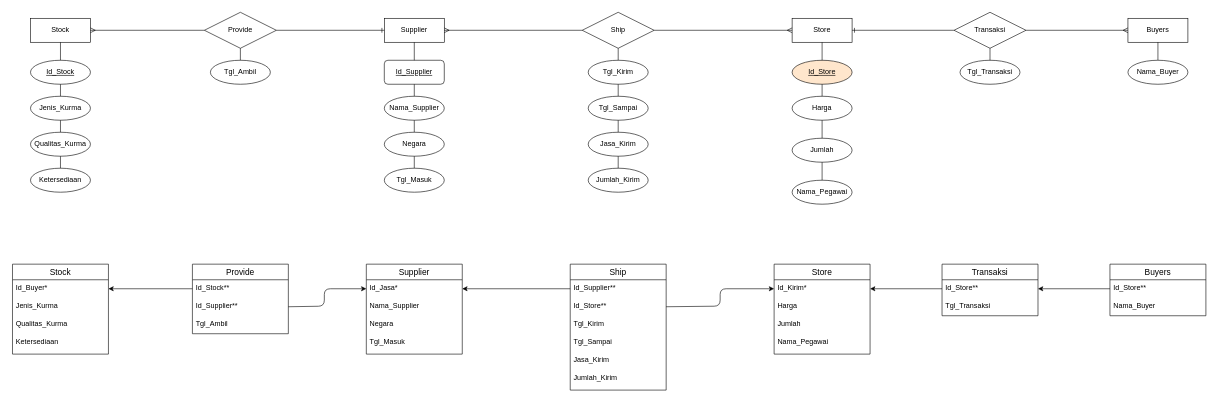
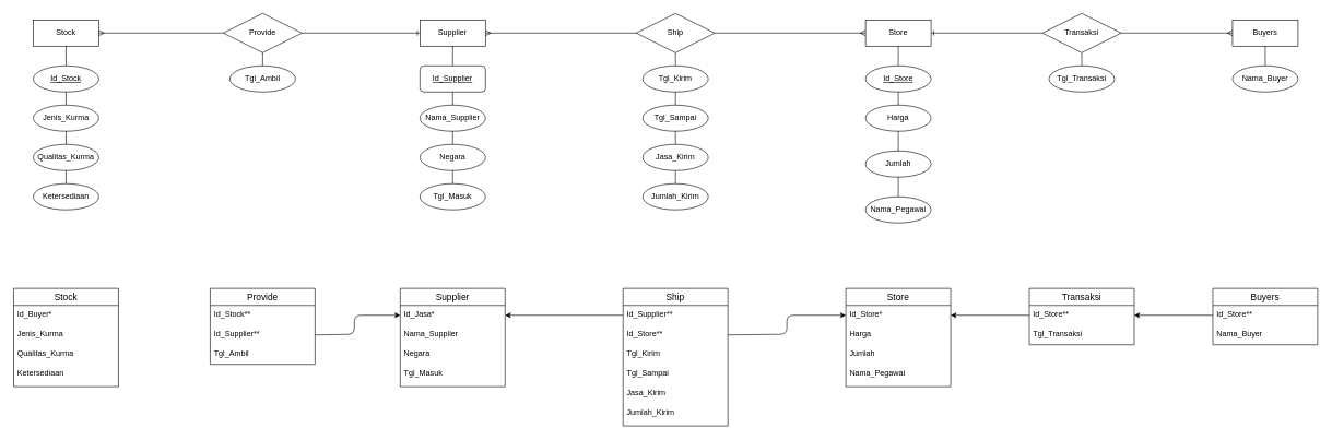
  <mxCell id="0" />
  <mxCell id="1" parent="0" />
  <mxCell id="2" value="Supplier" style="whiteSpace=wrap;html=1;align=center;" vertex="1" parent="1"><mxGeometry x="640" y="30" width="100" height="40" as="geometry" /></mxCell>
  <mxCell id="3" value="Stock" style="whiteSpace=wrap;html=1;align=center;" vertex="1" parent="1"><mxGeometry x="50" y="30" width="100" height="40" as="geometry" /></mxCell>
  <mxCell id="4" value="Store" style="whiteSpace=wrap;html=1;align=center;" vertex="1" parent="1"><mxGeometry x="1320" y="30" width="100" height="40" as="geometry" /></mxCell>
  <mxCell id="5" value="Id_Supplier" style="whiteSpace=wrap;html=1;align=center;fontStyle=4;rounded=1;" vertex="1" parent="1"><mxGeometry x="640" y="100" width="100" height="40" as="geometry" /></mxCell>
- <mxCell id="6" value="Id_Store" style="ellipse;whiteSpace=wrap;html=1;align=center;fontStyle=4;fillColor=#ffe6cc;" vertex="1" parent="1"><mxGeometry x="1320" y="100" width="100" height="40" as="geometry" /></mxCell>
+ <mxCell id="6" value="Id_Store" style="ellipse;whiteSpace=wrap;html=1;align=center;fontStyle=4;" vertex="1" parent="1"><mxGeometry x="1320" y="100" width="100" height="40" as="geometry" /></mxCell>
  <mxCell id="7" value="Id_Stock" style="ellipse;whiteSpace=wrap;html=1;align=center;fontStyle=4;" vertex="1" parent="1"><mxGeometry x="50" y="100" width="100" height="40" as="geometry" /></mxCell>
  <mxCell id="8" value="Ship" style="shape=rhombus;perimeter=rhombusPerimeter;whiteSpace=wrap;html=1;align=center;" vertex="1" parent="1"><mxGeometry x="970" y="20" width="120" height="60" as="geometry" /></mxCell>
  <mxCell id="9" value="Nama_Supplier" style="ellipse;whiteSpace=wrap;html=1;align=center;" vertex="1" parent="1"><mxGeometry x="640" y="160" width="100" height="40" as="geometry" /></mxCell>
  <mxCell id="10" value="Negara" style="ellipse;whiteSpace=wrap;html=1;align=center;" vertex="1" parent="1"><mxGeometry x="640" y="220" width="100" height="40" as="geometry" /></mxCell>
  <mxCell id="11" value="Tgl_Masuk" style="ellipse;whiteSpace=wrap;html=1;align=center;" vertex="1" parent="1"><mxGeometry x="640" y="280" width="100" height="40" as="geometry" /></mxCell>
  <mxCell id="12" value="Jenis_Kurma" style="ellipse;whiteSpace=wrap;html=1;align=center;" vertex="1" parent="1"><mxGeometry x="50" y="160" width="100" height="40" as="geometry" /></mxCell>
  <mxCell id="13" value="Tgl_Kirim" style="ellipse;whiteSpace=wrap;html=1;align=center;" vertex="1" parent="1"><mxGeometry x="980" y="100" width="100" height="40" as="geometry" /></mxCell>
  <mxCell id="14" value="Tgl_Sampai" style="ellipse;whiteSpace=wrap;html=1;align=center;" vertex="1" parent="1"><mxGeometry x="980" y="160" width="100" height="40" as="geometry" /></mxCell>
  <mxCell id="15" value="Jasa_Kirim" style="ellipse;whiteSpace=wrap;html=1;align=center;" vertex="1" parent="1"><mxGeometry x="980" y="220" width="100" height="40" as="geometry" /></mxCell>
  <mxCell id="16" value="Jumlah_Kirim" style="ellipse;whiteSpace=wrap;html=1;align=center;" vertex="1" parent="1"><mxGeometry x="980" y="280" width="100" height="40" as="geometry" /></mxCell>
  <mxCell id="17" value="Qualitas_Kurma" style="ellipse;whiteSpace=wrap;html=1;align=center;" vertex="1" parent="1"><mxGeometry x="50" y="220" width="100" height="40" as="geometry" /></mxCell>
  <mxCell id="18" value="Ketersediaan" style="ellipse;whiteSpace=wrap;html=1;align=center;" vertex="1" parent="1"><mxGeometry x="50" y="280" width="100" height="40" as="geometry" /></mxCell>
  <mxCell id="19" value="Harga" style="ellipse;whiteSpace=wrap;html=1;align=center;" vertex="1" parent="1"><mxGeometry x="1320" y="160" width="100" height="40" as="geometry" /></mxCell>
  <mxCell id="20" value="Jumlah" style="ellipse;whiteSpace=wrap;html=1;align=center;" vertex="1" parent="1"><mxGeometry x="1320" y="230" width="100" height="40" as="geometry" /></mxCell>
  <mxCell id="21" value="Nama_Pegawai" style="ellipse;whiteSpace=wrap;html=1;align=center;" vertex="1" parent="1"><mxGeometry x="1320" y="300" width="100" height="40" as="geometry" /></mxCell>
  <mxCell id="22" value="Buyers" style="whiteSpace=wrap;html=1;align=center;" vertex="1" parent="1"><mxGeometry x="1880" y="30" width="100" height="40" as="geometry" /></mxCell>
  <mxCell id="23" value="" style="endArrow=none;html=1;rounded=0;exitX=0.5;exitY=0;exitDx=0;exitDy=0;entryX=0.5;entryY=1;entryDx=0;entryDy=0;" edge="1" parent="1" source="5" target="2"><mxGeometry relative="1" as="geometry"><mxPoint x="920" y="150" as="sourcePoint" /><mxPoint x="1080" y="150" as="targetPoint" /></mxGeometry></mxCell>
  <mxCell id="24" value="" style="endArrow=none;html=1;rounded=0;exitX=0.5;exitY=1;exitDx=0;exitDy=0;entryX=0.5;entryY=0;entryDx=0;entryDy=0;" edge="1" parent="1" source="5" target="9"><mxGeometry relative="1" as="geometry"><mxPoint x="920" y="150" as="sourcePoint" /><mxPoint x="1080" y="150" as="targetPoint" /></mxGeometry></mxCell>
  <mxCell id="25" value="" style="endArrow=none;html=1;rounded=0;exitX=0.5;exitY=1;exitDx=0;exitDy=0;entryX=0.5;entryY=0;entryDx=0;entryDy=0;" edge="1" parent="1" source="9" target="10"><mxGeometry relative="1" as="geometry"><mxPoint x="700" y="150" as="sourcePoint" /><mxPoint x="700" y="170" as="targetPoint" /></mxGeometry></mxCell>
  <mxCell id="26" value="" style="endArrow=none;html=1;rounded=0;exitX=0.5;exitY=1;exitDx=0;exitDy=0;entryX=0.5;entryY=0;entryDx=0;entryDy=0;" edge="1" parent="1" source="10" target="11"><mxGeometry relative="1" as="geometry"><mxPoint x="920" y="220" as="sourcePoint" /><mxPoint x="1080" y="220" as="targetPoint" /></mxGeometry></mxCell>
  <mxCell id="27" value="" style="endArrow=none;html=1;rounded=0;exitX=0.5;exitY=1;exitDx=0;exitDy=0;entryX=0.5;entryY=0;entryDx=0;entryDy=0;" edge="1" parent="1" source="8" target="13"><mxGeometry relative="1" as="geometry"><mxPoint x="1180" y="90" as="sourcePoint" /><mxPoint x="1340" y="90" as="targetPoint" /></mxGeometry></mxCell>
  <mxCell id="28" value="" style="endArrow=none;html=1;rounded=0;entryX=0.5;entryY=0;entryDx=0;entryDy=0;" edge="1" parent="1" target="14"><mxGeometry relative="1" as="geometry"><mxPoint x="1030" y="140" as="sourcePoint" /><mxPoint x="1040" y="110" as="targetPoint" /></mxGeometry></mxCell>
  <mxCell id="29" value="" style="endArrow=none;html=1;rounded=0;exitX=0.5;exitY=1;exitDx=0;exitDy=0;entryX=0.5;entryY=0;entryDx=0;entryDy=0;" edge="1" parent="1" source="14" target="15"><mxGeometry relative="1" as="geometry"><mxPoint x="1050" y="100" as="sourcePoint" /><mxPoint x="1050" y="120" as="targetPoint" /></mxGeometry></mxCell>
  <mxCell id="30" value="" style="endArrow=none;html=1;rounded=0;exitX=0.5;exitY=1;exitDx=0;exitDy=0;entryX=0.5;entryY=0;entryDx=0;entryDy=0;" edge="1" parent="1" source="3" target="7"><mxGeometry relative="1" as="geometry"><mxPoint x="150" y="90" as="sourcePoint" /><mxPoint x="310" y="90" as="targetPoint" /></mxGeometry></mxCell>
  <mxCell id="31" value="" style="endArrow=none;html=1;rounded=0;exitX=0.5;exitY=1;exitDx=0;exitDy=0;entryX=0.5;entryY=0;entryDx=0;entryDy=0;" edge="1" parent="1" source="7" target="12"><mxGeometry relative="1" as="geometry"><mxPoint x="110" y="80" as="sourcePoint" /><mxPoint x="110" y="100" as="targetPoint" /></mxGeometry></mxCell>
  <mxCell id="32" value="" style="endArrow=none;html=1;rounded=0;exitX=0.5;exitY=1;exitDx=0;exitDy=0;entryX=0.5;entryY=0;entryDx=0;entryDy=0;" edge="1" parent="1" source="12" target="17"><mxGeometry relative="1" as="geometry"><mxPoint x="110" y="140" as="sourcePoint" /><mxPoint x="110" y="170" as="targetPoint" /></mxGeometry></mxCell>
  <mxCell id="33" value="" style="endArrow=none;html=1;rounded=0;entryX=0.5;entryY=0;entryDx=0;entryDy=0;" edge="1" parent="1" target="18"><mxGeometry relative="1" as="geometry"><mxPoint x="100" y="260" as="sourcePoint" /><mxPoint x="120" y="180" as="targetPoint" /></mxGeometry></mxCell>
  <mxCell id="34" value="" style="endArrow=none;html=1;rounded=0;exitX=0.5;exitY=1;exitDx=0;exitDy=0;entryX=0.5;entryY=0;entryDx=0;entryDy=0;" edge="1" parent="1" source="4" target="6"><mxGeometry relative="1" as="geometry"><mxPoint x="1440" y="150" as="sourcePoint" /><mxPoint x="1600" y="150" as="targetPoint" /></mxGeometry></mxCell>
  <mxCell id="35" value="" style="endArrow=none;html=1;rounded=0;entryX=0.5;entryY=0;entryDx=0;entryDy=0;" edge="1" parent="1" target="19"><mxGeometry relative="1" as="geometry"><mxPoint x="1370" y="140" as="sourcePoint" /><mxPoint x="1380" y="110" as="targetPoint" /></mxGeometry></mxCell>
  <mxCell id="36" value="" style="endArrow=none;html=1;rounded=0;exitX=0.5;exitY=1;exitDx=0;exitDy=0;entryX=0.5;entryY=0;entryDx=0;entryDy=0;" edge="1" parent="1" source="19" target="20"><mxGeometry relative="1" as="geometry"><mxPoint x="1390" y="90" as="sourcePoint" /><mxPoint x="1390" y="120" as="targetPoint" /></mxGeometry></mxCell>
  <mxCell id="37" value="" style="endArrow=none;html=1;rounded=0;entryX=0.5;entryY=0;entryDx=0;entryDy=0;exitX=0.5;exitY=1;exitDx=0;exitDy=0;" edge="1" parent="1" source="20" target="21"><mxGeometry relative="1" as="geometry"><mxPoint x="1280" y="110" as="sourcePoint" /><mxPoint x="1280" y="140" as="targetPoint" /></mxGeometry></mxCell>
  <mxCell id="38" value="" style="endArrow=none;html=1;rounded=0;exitX=0.5;exitY=0;exitDx=0;exitDy=0;entryX=0.5;entryY=1;entryDx=0;entryDy=0;" edge="1" parent="1" source="39" target="22"><mxGeometry relative="1" as="geometry"><mxPoint x="1930" y="90" as="sourcePoint" /><mxPoint x="2060" y="60" as="targetPoint" /></mxGeometry></mxCell>
  <mxCell id="39" value="Nama_Buyer" style="ellipse;whiteSpace=wrap;html=1;align=center;" vertex="1" parent="1"><mxGeometry x="1880" y="100" width="100" height="40" as="geometry" /></mxCell>
  <mxCell id="40" value="" style="endArrow=none;html=1;rounded=0;exitX=0.5;exitY=0;exitDx=0;exitDy=0;entryX=0.5;entryY=1;entryDx=0;entryDy=0;" edge="1" parent="1" source="16" target="15"><mxGeometry relative="1" as="geometry"><mxPoint x="1010" y="190" as="sourcePoint" /><mxPoint x="1170" y="190" as="targetPoint" /></mxGeometry></mxCell>
  <mxCell id="41" value="Provide" style="shape=rhombus;perimeter=rhombusPerimeter;whiteSpace=wrap;html=1;align=center;" vertex="1" parent="1"><mxGeometry x="340" y="20" width="120" height="60" as="geometry" /></mxCell>
  <mxCell id="42" value="Tgl_Ambil" style="ellipse;whiteSpace=wrap;html=1;align=center;" vertex="1" parent="1"><mxGeometry x="350" y="100" width="100" height="40" as="geometry" /></mxCell>
  <mxCell id="43" value="" style="endArrow=none;html=1;rounded=0;exitX=0.5;exitY=1;exitDx=0;exitDy=0;entryX=0.5;entryY=0;entryDx=0;entryDy=0;" edge="1" parent="1" source="41" target="42"><mxGeometry relative="1" as="geometry"><mxPoint x="550" y="140" as="sourcePoint" /><mxPoint x="710" y="140" as="targetPoint" /></mxGeometry></mxCell>
  <mxCell id="44" value="" style="fontSize=12;html=1;endArrow=ERone;endFill=1;entryX=0;entryY=0.5;entryDx=0;entryDy=0;exitX=1;exitY=0.5;exitDx=0;exitDy=0;" edge="1" parent="1" source="41" target="2"><mxGeometry width="100" height="100" relative="1" as="geometry"><mxPoint x="580" y="190" as="sourcePoint" /><mxPoint x="680" y="90" as="targetPoint" /></mxGeometry></mxCell>
  <mxCell id="45" value="" style="fontSize=12;html=1;endArrow=ERmany;entryX=0;entryY=0.5;entryDx=0;entryDy=0;exitX=1;exitY=0.5;exitDx=0;exitDy=0;" edge="1" parent="1" source="8" target="4"><mxGeometry width="100" height="100" relative="1" as="geometry"><mxPoint x="990" y="220" as="sourcePoint" /><mxPoint x="1090" y="120" as="targetPoint" /></mxGeometry></mxCell>
  <mxCell id="46" value="" style="fontSize=12;html=1;endArrow=ERmany;entryX=1;entryY=0.5;entryDx=0;entryDy=0;exitX=0;exitY=0.5;exitDx=0;exitDy=0;" edge="1" parent="1" source="8" target="2"><mxGeometry width="100" height="100" relative="1" as="geometry"><mxPoint x="990" y="220" as="sourcePoint" /><mxPoint x="1090" y="120" as="targetPoint" /></mxGeometry></mxCell>
  <mxCell id="47" style="edgeStyle=none;rounded=0;orthogonalLoop=1;jettySize=auto;html=1;entryX=0;entryY=0.5;entryDx=0;entryDy=0;" edge="1" parent="1" source="41" target="41"><mxGeometry relative="1" as="geometry" /></mxCell>
  <mxCell id="48" value="" style="fontSize=12;html=1;endArrow=ERmany;exitX=0;exitY=0.5;exitDx=0;exitDy=0;" edge="1" parent="1" source="41" target="3"><mxGeometry width="100" height="100" relative="1" as="geometry"><mxPoint x="420" y="180" as="sourcePoint" /><mxPoint x="200" y="50" as="targetPoint" /></mxGeometry></mxCell>
  <mxCell id="49" value="Transaksi" style="shape=rhombus;perimeter=rhombusPerimeter;whiteSpace=wrap;html=1;align=center;" vertex="1" parent="1"><mxGeometry x="1590" y="20" width="120" height="60" as="geometry" /></mxCell>
  <mxCell id="50" value="Tgl_Transaksi" style="ellipse;whiteSpace=wrap;html=1;align=center;" vertex="1" parent="1"><mxGeometry x="1600" y="100" width="100" height="40" as="geometry" /></mxCell>
  <mxCell id="51" value="" style="endArrow=none;html=1;rounded=0;entryX=0.5;entryY=0;entryDx=0;entryDy=0;exitX=0.5;exitY=1;exitDx=0;exitDy=0;" edge="1" parent="1" source="49" target="50"><mxGeometry relative="1" as="geometry"><mxPoint x="1490" y="110" as="sourcePoint" /><mxPoint x="1650" y="110" as="targetPoint" /></mxGeometry></mxCell>
  <mxCell id="52" value="" style="fontSize=12;html=1;endArrow=ERmany;entryX=0;entryY=0.5;entryDx=0;entryDy=0;" edge="1" parent="1" source="49" target="22"><mxGeometry width="100" height="100" relative="1" as="geometry"><mxPoint x="1570" y="160" as="sourcePoint" /><mxPoint x="1670" y="60" as="targetPoint" /></mxGeometry></mxCell>
  <mxCell id="53" value="" style="fontSize=12;html=1;endArrow=ERone;endFill=1;entryX=1;entryY=0.5;entryDx=0;entryDy=0;" edge="1" parent="1" source="49" target="4"><mxGeometry width="100" height="100" relative="1" as="geometry"><mxPoint x="1570" y="160" as="sourcePoint" /><mxPoint x="1670" y="60" as="targetPoint" /></mxGeometry></mxCell>
  <mxCell id="54" value="Stock" style="swimlane;fontStyle=0;childLayout=stackLayout;horizontal=1;startSize=26;horizontalStack=0;resizeParent=1;resizeParentMax=0;resizeLast=0;collapsible=1;marginBottom=0;align=center;fontSize=14;" vertex="1" parent="1"><mxGeometry x="20" y="440" width="160" height="150" as="geometry" /></mxCell>
  <mxCell id="55" value="Id_Buyer*" style="text;strokeColor=none;fillColor=none;spacingLeft=4;spacingRight=4;overflow=hidden;rotatable=0;points=[[0,0.5],[1,0.5]];portConstraint=eastwest;fontSize=12;" vertex="1" parent="54"><mxGeometry y="26" width="160" height="30" as="geometry" /></mxCell>
  <mxCell id="56" value="Jenis_Kurma" style="text;strokeColor=none;fillColor=none;spacingLeft=4;spacingRight=4;overflow=hidden;rotatable=0;points=[[0,0.5],[1,0.5]];portConstraint=eastwest;fontSize=12;" vertex="1" parent="54"><mxGeometry y="56" width="160" height="30" as="geometry" /></mxCell>
  <mxCell id="57" value="Qualitas_Kurma" style="text;strokeColor=none;fillColor=none;spacingLeft=4;spacingRight=4;overflow=hidden;rotatable=0;points=[[0,0.5],[1,0.5]];portConstraint=eastwest;fontSize=12;" vertex="1" parent="54"><mxGeometry y="86" width="160" height="64" as="geometry" /></mxCell>
  <mxCell id="58" value="Ketersediaan" style="text;strokeColor=none;fillColor=none;spacingLeft=4;spacingRight=4;overflow=hidden;rotatable=0;points=[[0,0.5],[1,0.5]];portConstraint=eastwest;fontSize=12;" vertex="1" parent="1"><mxGeometry x="20" y="556" width="160" height="30" as="geometry" /></mxCell>
  <mxCell id="59" value="Provide" style="swimlane;fontStyle=0;childLayout=stackLayout;horizontal=1;startSize=26;horizontalStack=0;resizeParent=1;resizeParentMax=0;resizeLast=0;collapsible=1;marginBottom=0;align=center;fontSize=14;" vertex="1" parent="1"><mxGeometry x="320" y="440" width="160" height="116" as="geometry" /></mxCell>
  <mxCell id="60" value="Id_Stock**" style="text;strokeColor=none;fillColor=none;spacingLeft=4;spacingRight=4;overflow=hidden;rotatable=0;points=[[0,0.5],[1,0.5]];portConstraint=eastwest;fontSize=12;" vertex="1" parent="59"><mxGeometry y="26" width="160" height="30" as="geometry" /></mxCell>
  <mxCell id="61" value="Id_Supplier**" style="text;strokeColor=none;fillColor=none;spacingLeft=4;spacingRight=4;overflow=hidden;rotatable=0;points=[[0,0.5],[1,0.5]];portConstraint=eastwest;fontSize=12;" vertex="1" parent="59"><mxGeometry y="56" width="160" height="30" as="geometry" /></mxCell>
  <mxCell id="62" value="Tgl_Ambil" style="text;strokeColor=none;fillColor=none;spacingLeft=4;spacingRight=4;overflow=hidden;rotatable=0;points=[[0,0.5],[1,0.5]];portConstraint=eastwest;fontSize=12;" vertex="1" parent="59"><mxGeometry y="86" width="160" height="30" as="geometry" /></mxCell>
- <mxCell id="63" value="" style="endArrow=classic;html=1;entryX=1;entryY=0.5;entryDx=0;entryDy=0;exitX=0;exitY=0.5;exitDx=0;exitDy=0;" edge="1" parent="1" source="60" target="55"><mxGeometry width="50" height="50" relative="1" as="geometry"><mxPoint x="420" y="530" as="sourcePoint" /><mxPoint x="470" y="480" as="targetPoint" /></mxGeometry></mxCell>
  <mxCell id="64" value="Supplier" style="swimlane;fontStyle=0;childLayout=stackLayout;horizontal=1;startSize=26;horizontalStack=0;resizeParent=1;resizeParentMax=0;resizeLast=0;collapsible=1;marginBottom=0;align=center;fontSize=14;" vertex="1" parent="1"><mxGeometry x="610" y="440" width="160" height="150" as="geometry" /></mxCell>
  <mxCell id="65" value="Id_Jasa*" style="text;strokeColor=none;fillColor=none;spacingLeft=4;spacingRight=4;overflow=hidden;rotatable=0;points=[[0,0.5],[1,0.5]];portConstraint=eastwest;fontSize=12;" vertex="1" parent="64"><mxGeometry y="26" width="160" height="30" as="geometry" /></mxCell>
  <mxCell id="66" value="Nama_Supplier" style="text;strokeColor=none;fillColor=none;spacingLeft=4;spacingRight=4;overflow=hidden;rotatable=0;points=[[0,0.5],[1,0.5]];portConstraint=eastwest;fontSize=12;" vertex="1" parent="64"><mxGeometry y="56" width="160" height="30" as="geometry" /></mxCell>
  <mxCell id="67" value="Negara" style="text;strokeColor=none;fillColor=none;spacingLeft=4;spacingRight=4;overflow=hidden;rotatable=0;points=[[0,0.5],[1,0.5]];portConstraint=eastwest;fontSize=12;" vertex="1" parent="64"><mxGeometry y="86" width="160" height="64" as="geometry" /></mxCell>
  <mxCell id="68" value="Tgl_Masuk" style="text;strokeColor=none;fillColor=none;spacingLeft=4;spacingRight=4;overflow=hidden;rotatable=0;points=[[0,0.5],[1,0.5]];portConstraint=eastwest;fontSize=12;" vertex="1" parent="1"><mxGeometry x="610" y="556" width="160" height="30" as="geometry" /></mxCell>
  <mxCell id="69" value="" style="endArrow=classic;html=1;exitX=1;exitY=0.5;exitDx=0;exitDy=0;entryX=0;entryY=0.5;entryDx=0;entryDy=0;" edge="1" parent="1" source="61" target="65"><mxGeometry width="50" height="50" relative="1" as="geometry"><mxPoint x="800" y="550" as="sourcePoint" /><mxPoint x="850" y="500" as="targetPoint" /><Array as="points"><mxPoint x="540" y="510" /><mxPoint x="540" y="481" /></Array></mxGeometry></mxCell>
  <mxCell id="70" value="Ship" style="swimlane;fontStyle=0;childLayout=stackLayout;horizontal=1;startSize=26;horizontalStack=0;resizeParent=1;resizeParentMax=0;resizeLast=0;collapsible=1;marginBottom=0;align=center;fontSize=14;" vertex="1" parent="1"><mxGeometry x="950" y="440" width="160" height="210" as="geometry" /></mxCell>
  <mxCell id="71" value="Id_Supplier**" style="text;strokeColor=none;fillColor=none;spacingLeft=4;spacingRight=4;overflow=hidden;rotatable=0;points=[[0,0.5],[1,0.5]];portConstraint=eastwest;fontSize=12;" vertex="1" parent="70"><mxGeometry y="26" width="160" height="30" as="geometry" /></mxCell>
  <mxCell id="72" value="Id_Store**" style="text;strokeColor=none;fillColor=none;spacingLeft=4;spacingRight=4;overflow=hidden;rotatable=0;points=[[0,0.5],[1,0.5]];portConstraint=eastwest;fontSize=12;" vertex="1" parent="70"><mxGeometry y="56" width="160" height="30" as="geometry" /></mxCell>
  <mxCell id="73" value="Tgl_Kirim" style="text;strokeColor=none;fillColor=none;spacingLeft=4;spacingRight=4;overflow=hidden;rotatable=0;points=[[0,0.5],[1,0.5]];portConstraint=eastwest;fontSize=12;" vertex="1" parent="70"><mxGeometry y="86" width="160" height="124" as="geometry" /></mxCell>
  <mxCell id="74" value="Tgl_Sampai" style="text;strokeColor=none;fillColor=none;spacingLeft=4;spacingRight=4;overflow=hidden;rotatable=0;points=[[0,0.5],[1,0.5]];portConstraint=eastwest;fontSize=12;" vertex="1" parent="1"><mxGeometry x="950" y="556" width="160" height="30" as="geometry" /></mxCell>
  <mxCell id="75" value="Jasa_Kirim" style="text;strokeColor=none;fillColor=none;spacingLeft=4;spacingRight=4;overflow=hidden;rotatable=0;points=[[0,0.5],[1,0.5]];portConstraint=eastwest;fontSize=12;" vertex="1" parent="1"><mxGeometry x="950" y="586" width="160" height="30" as="geometry" /></mxCell>
  <mxCell id="76" value="Jumlah_Kirim" style="text;strokeColor=none;fillColor=none;spacingLeft=4;spacingRight=4;overflow=hidden;rotatable=0;points=[[0,0.5],[1,0.5]];portConstraint=eastwest;fontSize=12;" vertex="1" parent="1"><mxGeometry x="950" y="616" width="160" height="30" as="geometry" /></mxCell>
  <mxCell id="77" value="" style="endArrow=classic;html=1;entryX=1;entryY=0.5;entryDx=0;entryDy=0;exitX=0;exitY=0.5;exitDx=0;exitDy=0;" edge="1" parent="1" source="71" target="65"><mxGeometry width="50" height="50" relative="1" as="geometry"><mxPoint x="1150" y="410" as="sourcePoint" /><mxPoint x="1200" y="360" as="targetPoint" /></mxGeometry></mxCell>
  <mxCell id="78" value="Store" style="swimlane;fontStyle=0;childLayout=stackLayout;horizontal=1;startSize=26;horizontalStack=0;resizeParent=1;resizeParentMax=0;resizeLast=0;collapsible=1;marginBottom=0;align=center;fontSize=14;" vertex="1" parent="1"><mxGeometry x="1290" y="440" width="160" height="150" as="geometry" /></mxCell>
- <mxCell id="79" value="Id_Kirim*" style="text;strokeColor=none;fillColor=none;spacingLeft=4;spacingRight=4;overflow=hidden;rotatable=0;points=[[0,0.5],[1,0.5]];portConstraint=eastwest;fontSize=12;" vertex="1" parent="78"><mxGeometry y="26" width="160" height="30" as="geometry" /></mxCell>
+ <mxCell id="79" value="Id_Store*" style="text;strokeColor=none;fillColor=none;spacingLeft=4;spacingRight=4;overflow=hidden;rotatable=0;points=[[0,0.5],[1,0.5]];portConstraint=eastwest;fontSize=12;" vertex="1" parent="78"><mxGeometry y="26" width="160" height="30" as="geometry" /></mxCell>
  <mxCell id="80" value="Harga" style="text;strokeColor=none;fillColor=none;spacingLeft=4;spacingRight=4;overflow=hidden;rotatable=0;points=[[0,0.5],[1,0.5]];portConstraint=eastwest;fontSize=12;" vertex="1" parent="78"><mxGeometry y="56" width="160" height="30" as="geometry" /></mxCell>
  <mxCell id="81" value="Jumlah" style="text;strokeColor=none;fillColor=none;spacingLeft=4;spacingRight=4;overflow=hidden;rotatable=0;points=[[0,0.5],[1,0.5]];portConstraint=eastwest;fontSize=12;" vertex="1" parent="78"><mxGeometry y="86" width="160" height="64" as="geometry" /></mxCell>
  <mxCell id="82" value="Nama_Pegawai" style="text;strokeColor=none;fillColor=none;spacingLeft=4;spacingRight=4;overflow=hidden;rotatable=0;points=[[0,0.5],[1,0.5]];portConstraint=eastwest;fontSize=12;" vertex="1" parent="1"><mxGeometry x="1290" y="556" width="160" height="30" as="geometry" /></mxCell>
  <mxCell id="83" value="" style="endArrow=classic;html=1;exitX=1;exitY=0.5;exitDx=0;exitDy=0;entryX=0;entryY=0.5;entryDx=0;entryDy=0;" edge="1" parent="1" source="72" target="79"><mxGeometry width="50" height="50" relative="1" as="geometry"><mxPoint x="1350" y="410" as="sourcePoint" /><mxPoint x="1400" y="360" as="targetPoint" /><Array as="points"><mxPoint x="1200" y="510" /><mxPoint x="1200" y="481" /></Array></mxGeometry></mxCell>
  <mxCell id="84" value="Transaksi" style="swimlane;fontStyle=0;childLayout=stackLayout;horizontal=1;startSize=26;horizontalStack=0;resizeParent=1;resizeParentMax=0;resizeLast=0;collapsible=1;marginBottom=0;align=center;fontSize=14;" vertex="1" parent="1"><mxGeometry x="1570" y="440" width="160" height="86" as="geometry" /></mxCell>
  <mxCell id="85" value="Id_Store**" style="text;strokeColor=none;fillColor=none;spacingLeft=4;spacingRight=4;overflow=hidden;rotatable=0;points=[[0,0.5],[1,0.5]];portConstraint=eastwest;fontSize=12;" vertex="1" parent="84"><mxGeometry y="26" width="160" height="30" as="geometry" /></mxCell>
  <mxCell id="86" value="Tgl_Transaksi" style="text;strokeColor=none;fillColor=none;spacingLeft=4;spacingRight=4;overflow=hidden;rotatable=0;points=[[0,0.5],[1,0.5]];portConstraint=eastwest;fontSize=12;" vertex="1" parent="84"><mxGeometry y="56" width="160" height="30" as="geometry" /></mxCell>
  <mxCell id="87" value="Buyers" style="swimlane;fontStyle=0;childLayout=stackLayout;horizontal=1;startSize=26;horizontalStack=0;resizeParent=1;resizeParentMax=0;resizeLast=0;collapsible=1;marginBottom=0;align=center;fontSize=14;" vertex="1" parent="1"><mxGeometry x="1850" y="440" width="160" height="86" as="geometry" /></mxCell>
  <mxCell id="88" value="Id_Store**" style="text;strokeColor=none;fillColor=none;spacingLeft=4;spacingRight=4;overflow=hidden;rotatable=0;points=[[0,0.5],[1,0.5]];portConstraint=eastwest;fontSize=12;" vertex="1" parent="87"><mxGeometry y="26" width="160" height="30" as="geometry" /></mxCell>
  <mxCell id="89" value="Nama_Buyer" style="text;strokeColor=none;fillColor=none;spacingLeft=4;spacingRight=4;overflow=hidden;rotatable=0;points=[[0,0.5],[1,0.5]];portConstraint=eastwest;fontSize=12;" vertex="1" parent="87"><mxGeometry y="56" width="160" height="30" as="geometry" /></mxCell>
  <mxCell id="90" value="" style="endArrow=classic;html=1;entryX=1;entryY=0.5;entryDx=0;entryDy=0;exitX=0;exitY=0.5;exitDx=0;exitDy=0;" edge="1" parent="1" source="85" target="79"><mxGeometry width="50" height="50" relative="1" as="geometry"><mxPoint x="1740" y="330" as="sourcePoint" /><mxPoint x="1790" y="280" as="targetPoint" /></mxGeometry></mxCell>
  <mxCell id="91" value="" style="endArrow=classic;html=1;entryX=1;entryY=0.5;entryDx=0;entryDy=0;" edge="1" parent="1" source="88" target="85"><mxGeometry width="50" height="50" relative="1" as="geometry"><mxPoint x="1950" y="400" as="sourcePoint" /><mxPoint x="2000" y="350" as="targetPoint" /></mxGeometry></mxCell>
